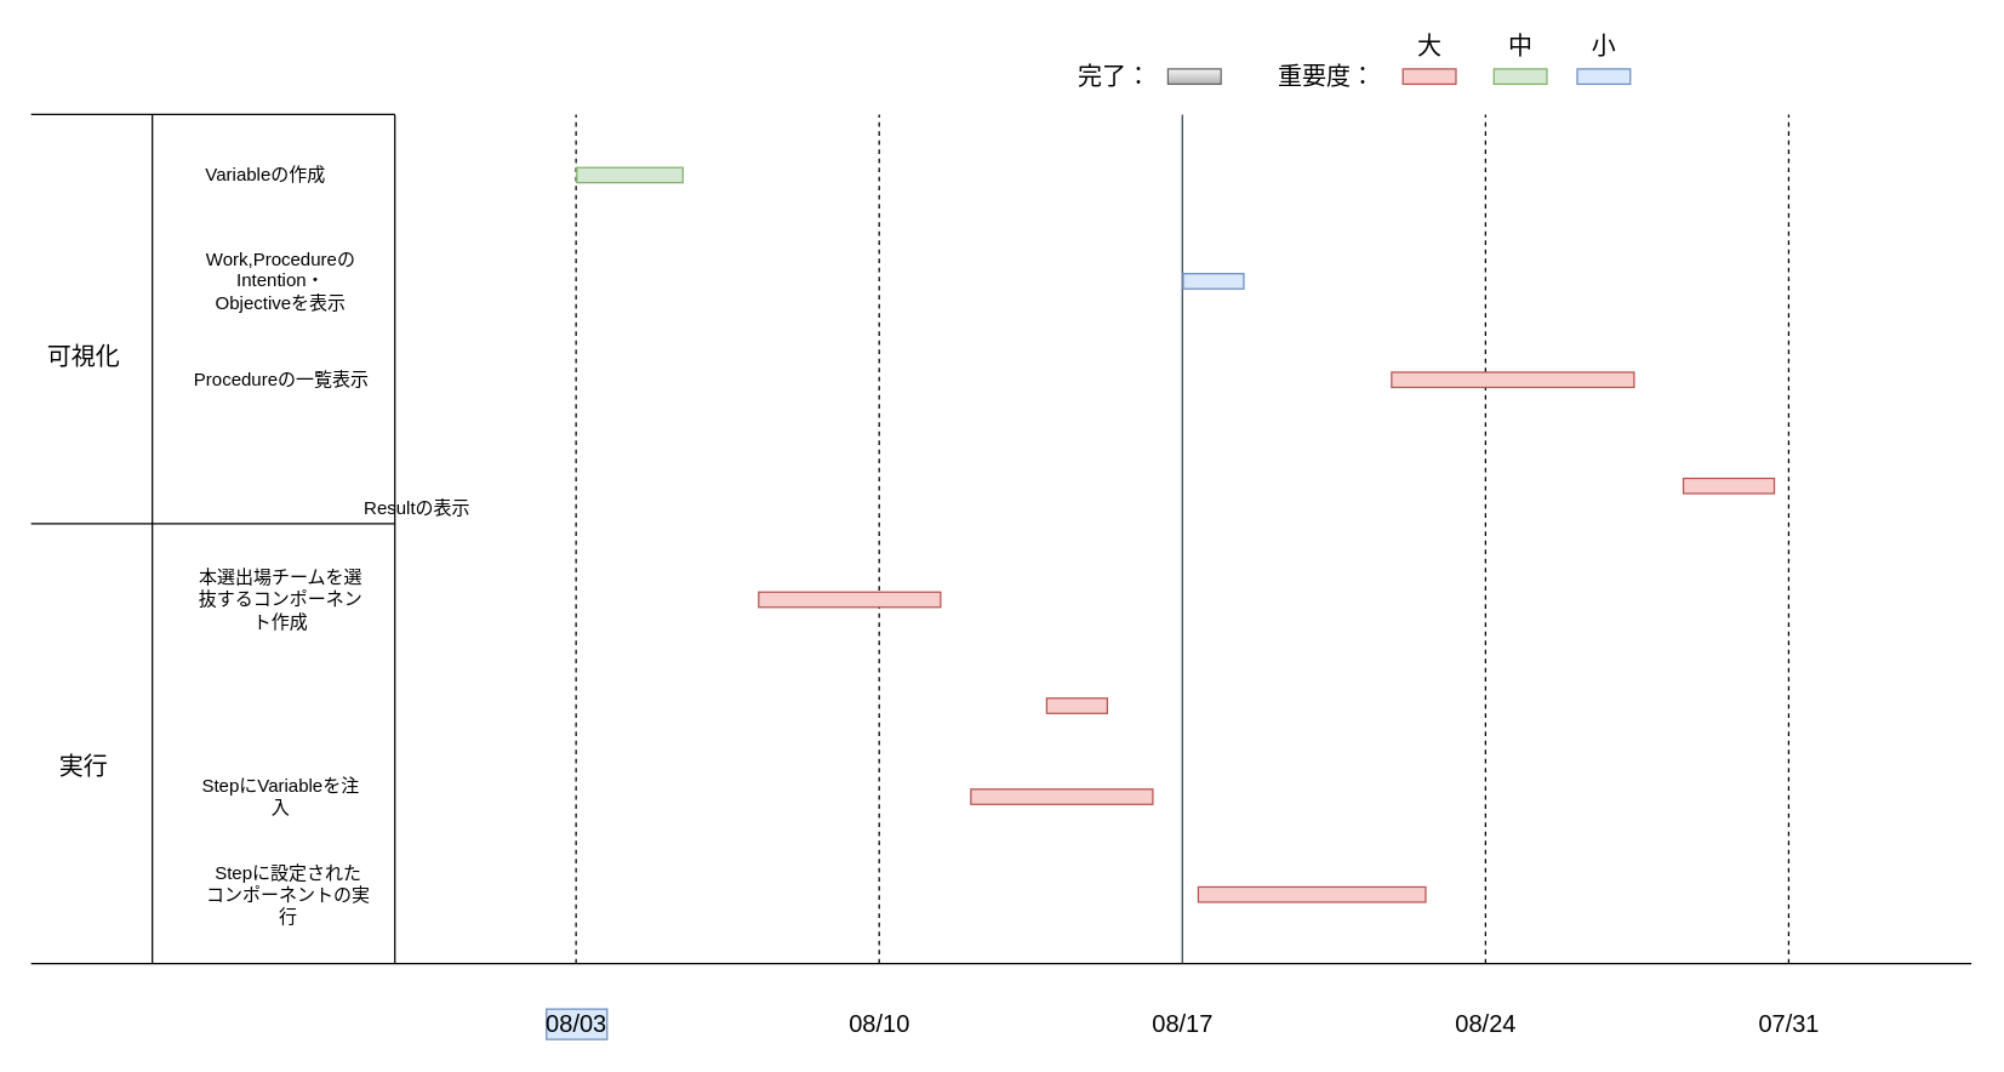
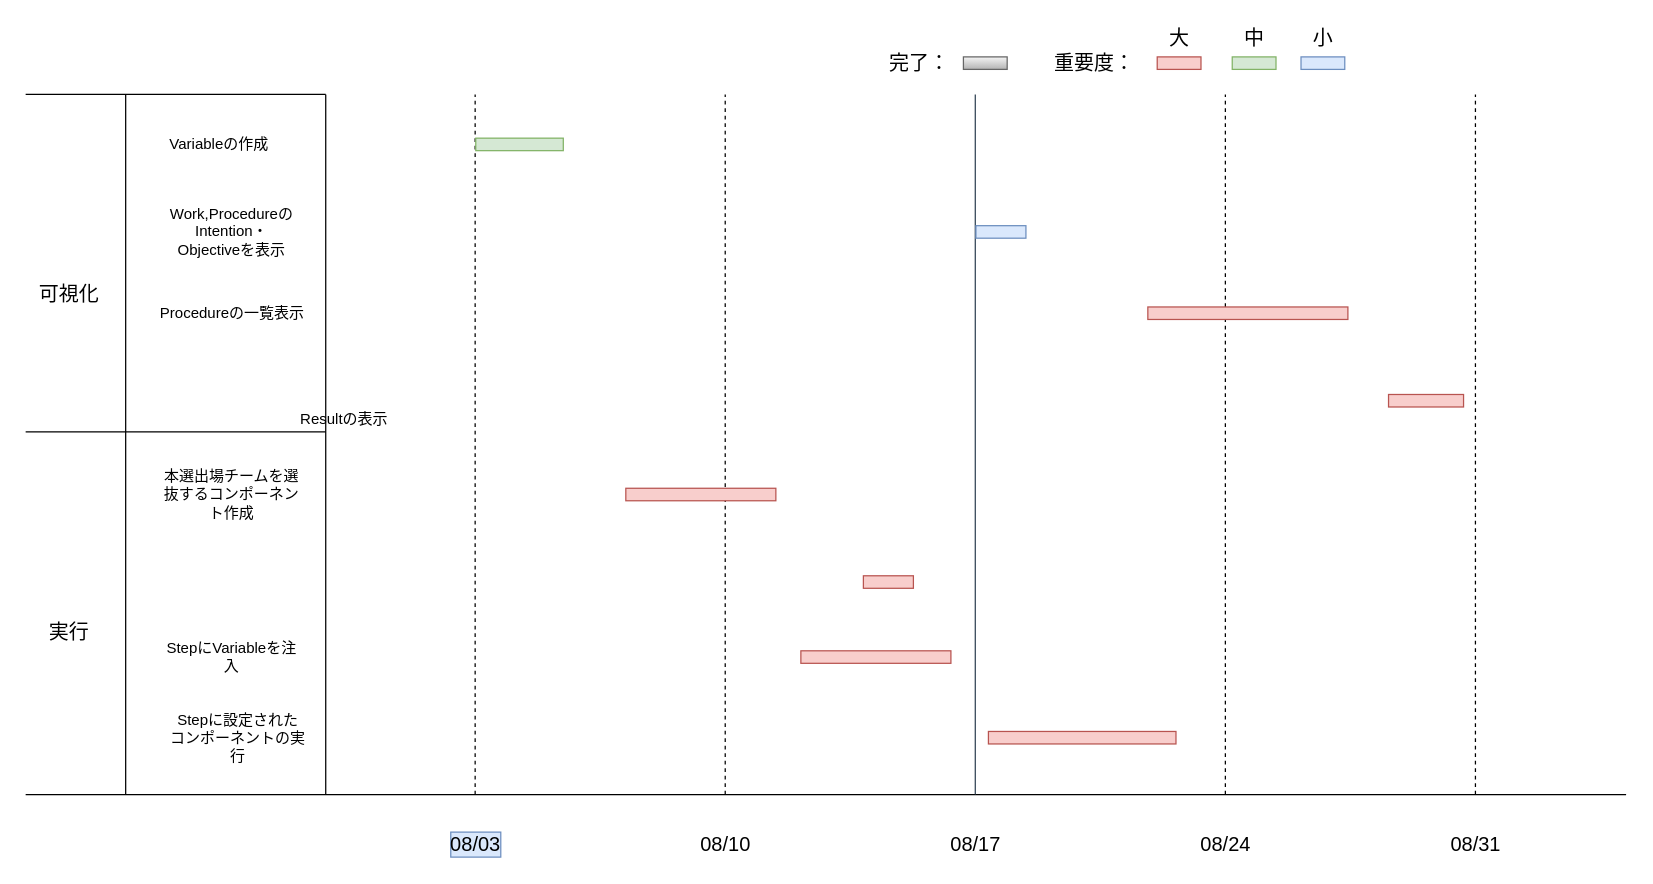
  <mxCell id="0" />
  <mxCell id="1" parent="0" />
  <mxCell id="2" value="" style="endArrow=none;html=1;" parent="1" edge="1"><mxGeometry width="50" height="50" relative="1" as="geometry"><mxPoint x="260" y="635" as="sourcePoint" /><mxPoint x="260" y="75" as="targetPoint" /></mxGeometry></mxCell>
  <mxCell id="3" value="Work,ProcedureのIntention・Objectiveを表示" style="text;html=1;strokeColor=none;fillColor=none;align=center;verticalAlign=middle;whiteSpace=wrap;rounded=0;" parent="1" vertex="1"><mxGeometry x="130" y="175" width="110" height="20" as="geometry" /></mxCell>
  <mxCell id="4" value="本選出場チームを選抜するコンポーネント作成" style="text;html=1;strokeColor=none;fillColor=none;align=center;verticalAlign=middle;whiteSpace=wrap;rounded=0;" parent="1" vertex="1"><mxGeometry x="130" y="385" width="110" height="20" as="geometry" /></mxCell>
  <mxCell id="5" value="StepにVariableを注入" style="text;html=1;strokeColor=none;fillColor=none;align=center;verticalAlign=middle;whiteSpace=wrap;rounded=0;" parent="1" vertex="1"><mxGeometry x="130" y="515" width="110" height="20" as="geometry" /></mxCell>
  <mxCell id="6" value="可視化" style="text;html=1;strokeColor=none;fillColor=none;align=center;verticalAlign=middle;whiteSpace=wrap;rounded=0;fontSize=16;" parent="1" vertex="1"><mxGeometry x="30" y="225" width="50" height="20" as="geometry" /></mxCell>
  <mxCell id="7" value="実行" style="text;html=1;strokeColor=none;fillColor=none;align=center;verticalAlign=middle;whiteSpace=wrap;rounded=0;fontSize=16;" parent="1" vertex="1"><mxGeometry x="35" y="495" width="40" height="20" as="geometry" /></mxCell>
  <mxCell id="8" value="Stepに設定されたコンポーネントの実行" style="text;html=1;strokeColor=none;fillColor=none;align=center;verticalAlign=middle;whiteSpace=wrap;rounded=0;" parent="1" vertex="1"><mxGeometry x="135" y="579.5" width="110" height="20" as="geometry" /></mxCell>
  <mxCell id="9" value="Resultの表示" style="text;html=1;strokeColor=none;fillColor=none;align=center;verticalAlign=middle;whiteSpace=wrap;rounded=0;" parent="1" vertex="1"><mxGeometry x="220" y="325" width="110" height="20" as="geometry" /></mxCell>
  <mxCell id="10" value="" style="endArrow=none;html=1;" parent="1" edge="1"><mxGeometry width="50" height="50" relative="1" as="geometry"><mxPoint x="260" y="345" as="sourcePoint" /><mxPoint x="20" y="345" as="targetPoint" /></mxGeometry></mxCell>
  <mxCell id="11" value="" style="endArrow=none;html=1;" parent="1" edge="1"><mxGeometry width="50" height="50" relative="1" as="geometry"><mxPoint x="100" y="635" as="sourcePoint" /><mxPoint x="100" y="75" as="targetPoint" /></mxGeometry></mxCell>
  <mxCell id="12" value="" style="endArrow=none;html=1;" parent="1" edge="1"><mxGeometry width="50" height="50" relative="1" as="geometry"><mxPoint x="260" y="75" as="sourcePoint" /><mxPoint x="20" y="75" as="targetPoint" /></mxGeometry></mxCell>
  <mxCell id="13" value="" style="endArrow=none;html=1;" parent="1" edge="1"><mxGeometry width="50" height="50" relative="1" as="geometry"><mxPoint x="1300" y="635" as="sourcePoint" /><mxPoint x="20" y="635" as="targetPoint" /></mxGeometry></mxCell>
  <mxCell id="14" value="08/10" style="text;html=1;strokeColor=none;fillColor=none;align=center;verticalAlign=middle;whiteSpace=wrap;rounded=0;fontSize=16;" parent="1" vertex="1"><mxGeometry x="560" y="665" width="40" height="20" as="geometry" /></mxCell>
  <mxCell id="15" value="08/17" style="text;html=1;strokeColor=none;fillColor=none;align=center;verticalAlign=middle;whiteSpace=wrap;rounded=0;fontSize=16;" parent="1" vertex="1"><mxGeometry x="760" y="665" width="40" height="20" as="geometry" /></mxCell>
  <mxCell id="16" value="&lt;font&gt;08/24&lt;/font&gt;" style="text;html=1;align=center;verticalAlign=middle;whiteSpace=wrap;rounded=0;fontSize=16;" parent="1" vertex="1"><mxGeometry x="960" y="665" width="40" height="20" as="geometry" /></mxCell>
- <mxCell id="17" value="07/31" style="text;html=1;strokeColor=none;fillColor=none;align=center;verticalAlign=middle;whiteSpace=wrap;rounded=0;fontSize=16;" parent="1" vertex="1"><mxGeometry x="1160" y="665" width="40" height="20" as="geometry" /></mxCell>
+ <mxCell id="17" value="08/31" style="text;html=1;strokeColor=none;fillColor=none;align=center;verticalAlign=middle;whiteSpace=wrap;rounded=0;fontSize=16;" parent="1" vertex="1"><mxGeometry x="1160" y="665" width="40" height="20" as="geometry" /></mxCell>
  <mxCell id="18" value="" style="endArrow=none;html=1;dashed=1;" parent="1" edge="1"><mxGeometry width="50" height="50" relative="1" as="geometry"><mxPoint x="379.5" y="635" as="sourcePoint" /><mxPoint x="379.5" y="75" as="targetPoint" /></mxGeometry></mxCell>
  <mxCell id="19" value="" style="endArrow=none;html=1;dashed=1;" parent="1" edge="1"><mxGeometry width="50" height="50" relative="1" as="geometry"><mxPoint x="579.5" y="635" as="sourcePoint" /><mxPoint x="579.5" y="75" as="targetPoint" /></mxGeometry></mxCell>
  <mxCell id="20" value="" style="endArrow=none;html=1;fillColor=#647687;strokeColor=#314354;" parent="1" edge="1"><mxGeometry width="50" height="50" relative="1" as="geometry"><mxPoint x="779.5" y="635" as="sourcePoint" /><mxPoint x="779.5" y="75" as="targetPoint" /></mxGeometry></mxCell>
  <mxCell id="21" value="" style="endArrow=none;html=1;dashed=1;" parent="1" edge="1"><mxGeometry width="50" height="50" relative="1" as="geometry"><mxPoint x="979.5" y="635" as="sourcePoint" /><mxPoint x="979.5" y="75" as="targetPoint" /></mxGeometry></mxCell>
  <mxCell id="22" value="" style="rounded=0;whiteSpace=wrap;html=1;fontSize=16;fillColor=#f8cecc;strokeColor=#b85450;" parent="1" vertex="1"><mxGeometry x="917.5" y="245" width="160" height="10" as="geometry" /></mxCell>
  <mxCell id="23" value="" style="rounded=0;whiteSpace=wrap;html=1;fontSize=16;fillColor=#dae8fc;strokeColor=#6c8ebf;" parent="1" vertex="1"><mxGeometry x="780" y="180" width="40" height="10" as="geometry" /></mxCell>
  <mxCell id="24" value="" style="rounded=0;whiteSpace=wrap;html=1;fontSize=16;fillColor=#dae8fc;strokeColor=#6c8ebf;" parent="1" vertex="1"><mxGeometry x="1040" y="45" width="35" height="10" as="geometry" /></mxCell>
  <mxCell id="25" value="重要度：" style="text;html=1;strokeColor=none;fillColor=none;align=center;verticalAlign=middle;whiteSpace=wrap;rounded=0;fontSize=16;" parent="1" vertex="1"><mxGeometry x="840" y="40" width="70" height="20" as="geometry" /></mxCell>
  <mxCell id="26" value="" style="rounded=0;whiteSpace=wrap;html=1;fontSize=16;fillColor=#f8cecc;strokeColor=#b85450;" parent="1" vertex="1"><mxGeometry x="925" y="45" width="35" height="10" as="geometry" /></mxCell>
  <mxCell id="27" value="大" style="text;html=1;strokeColor=none;fillColor=none;align=center;verticalAlign=middle;whiteSpace=wrap;rounded=0;fontSize=16;" parent="1" vertex="1"><mxGeometry x="922.5" y="20" width="40" height="20" as="geometry" /></mxCell>
  <mxCell id="28" value="" style="rounded=0;whiteSpace=wrap;html=1;fontSize=16;fillColor=#d5e8d4;strokeColor=#82b366;" parent="1" vertex="1"><mxGeometry x="985" y="45" width="35" height="10" as="geometry" /></mxCell>
  <mxCell id="29" value="中" style="text;html=1;strokeColor=none;fillColor=none;align=center;verticalAlign=middle;whiteSpace=wrap;rounded=0;fontSize=16;" parent="1" vertex="1"><mxGeometry x="982.5" y="20" width="40" height="20" as="geometry" /></mxCell>
  <mxCell id="30" value="小" style="text;html=1;strokeColor=none;fillColor=none;align=center;verticalAlign=middle;whiteSpace=wrap;rounded=0;fontSize=16;" parent="1" vertex="1"><mxGeometry x="1037.5" y="20" width="40" height="20" as="geometry" /></mxCell>
  <mxCell id="31" value="" style="rounded=0;whiteSpace=wrap;html=1;fontSize=16;fillColor=#f8cecc;strokeColor=#b85450;" parent="1" vertex="1"><mxGeometry x="500" y="390" width="120" height="10" as="geometry" /></mxCell>
  <mxCell id="32" value="" style="rounded=0;whiteSpace=wrap;html=1;fontSize=16;fillColor=#f8cecc;strokeColor=#b85450;" parent="1" vertex="1"><mxGeometry x="640" y="520" width="120" height="10" as="geometry" /></mxCell>
  <mxCell id="33" value="08/03" style="text;html=1;align=center;verticalAlign=middle;whiteSpace=wrap;rounded=0;fontSize=16;fillColor=#dae8fc;strokeColor=#6c8ebf;" parent="1" vertex="1"><mxGeometry x="360" y="665" width="40" height="20" as="geometry" /></mxCell>
  <mxCell id="34" value="" style="endArrow=none;html=1;dashed=1;" parent="1" edge="1"><mxGeometry width="50" height="50" relative="1" as="geometry"><mxPoint x="1179.5" y="635" as="sourcePoint" /><mxPoint x="1179.5" y="75" as="targetPoint" /></mxGeometry></mxCell>
  <mxCell id="35" value="" style="rounded=0;whiteSpace=wrap;html=1;fontSize=16;fillColor=#f8cecc;strokeColor=#b85450;" parent="1" vertex="1"><mxGeometry x="790" y="584.5" width="150" height="10" as="geometry" /></mxCell>
  <mxCell id="36" value="完了：" style="text;html=1;strokeColor=none;fillColor=none;align=center;verticalAlign=middle;whiteSpace=wrap;rounded=0;fontSize=16;" parent="1" vertex="1"><mxGeometry x="700" y="40" width="70" height="20" as="geometry" /></mxCell>
  <mxCell id="37" value="" style="rounded=0;whiteSpace=wrap;html=1;fontSize=16;fillColor=#f5f5f5;strokeColor=#666666;gradientColor=#b3b3b3;" parent="1" vertex="1"><mxGeometry x="770" y="45" width="35" height="10" as="geometry" /></mxCell>
  <mxCell id="38" value="Variableの作成" style="text;html=1;strokeColor=none;fillColor=none;align=center;verticalAlign=middle;whiteSpace=wrap;rounded=0;" vertex="1" parent="1"><mxGeometry x="120" y="105" width="110" height="20" as="geometry" /></mxCell>
  <mxCell id="39" value="&lt;span&gt;Procedureの一覧表示&lt;/span&gt;" style="text;html=1;align=center;verticalAlign=middle;resizable=0;points=[];autosize=1;strokeColor=none;" vertex="1" parent="1"><mxGeometry x="120" y="240" width="130" height="20" as="geometry" /></mxCell>
  <mxCell id="40" value="" style="rounded=0;whiteSpace=wrap;html=1;fontSize=16;fillColor=#d5e8d4;strokeColor=#82b366;" vertex="1" parent="1"><mxGeometry x="380" y="110" width="70" height="10" as="geometry" /></mxCell>
  <mxCell id="41" value="" style="rounded=0;whiteSpace=wrap;html=1;fontSize=16;fillColor=#f8cecc;strokeColor=#b85450;" vertex="1" parent="1"><mxGeometry x="1110" y="315" width="60" height="10" as="geometry" /></mxCell>
  <mxCell id="42" value="" style="rounded=0;whiteSpace=wrap;html=1;fontSize=16;fillColor=#f8cecc;strokeColor=#b85450;" vertex="1" parent="1"><mxGeometry x="690" y="460" width="40" height="10" as="geometry" /></mxCell>
